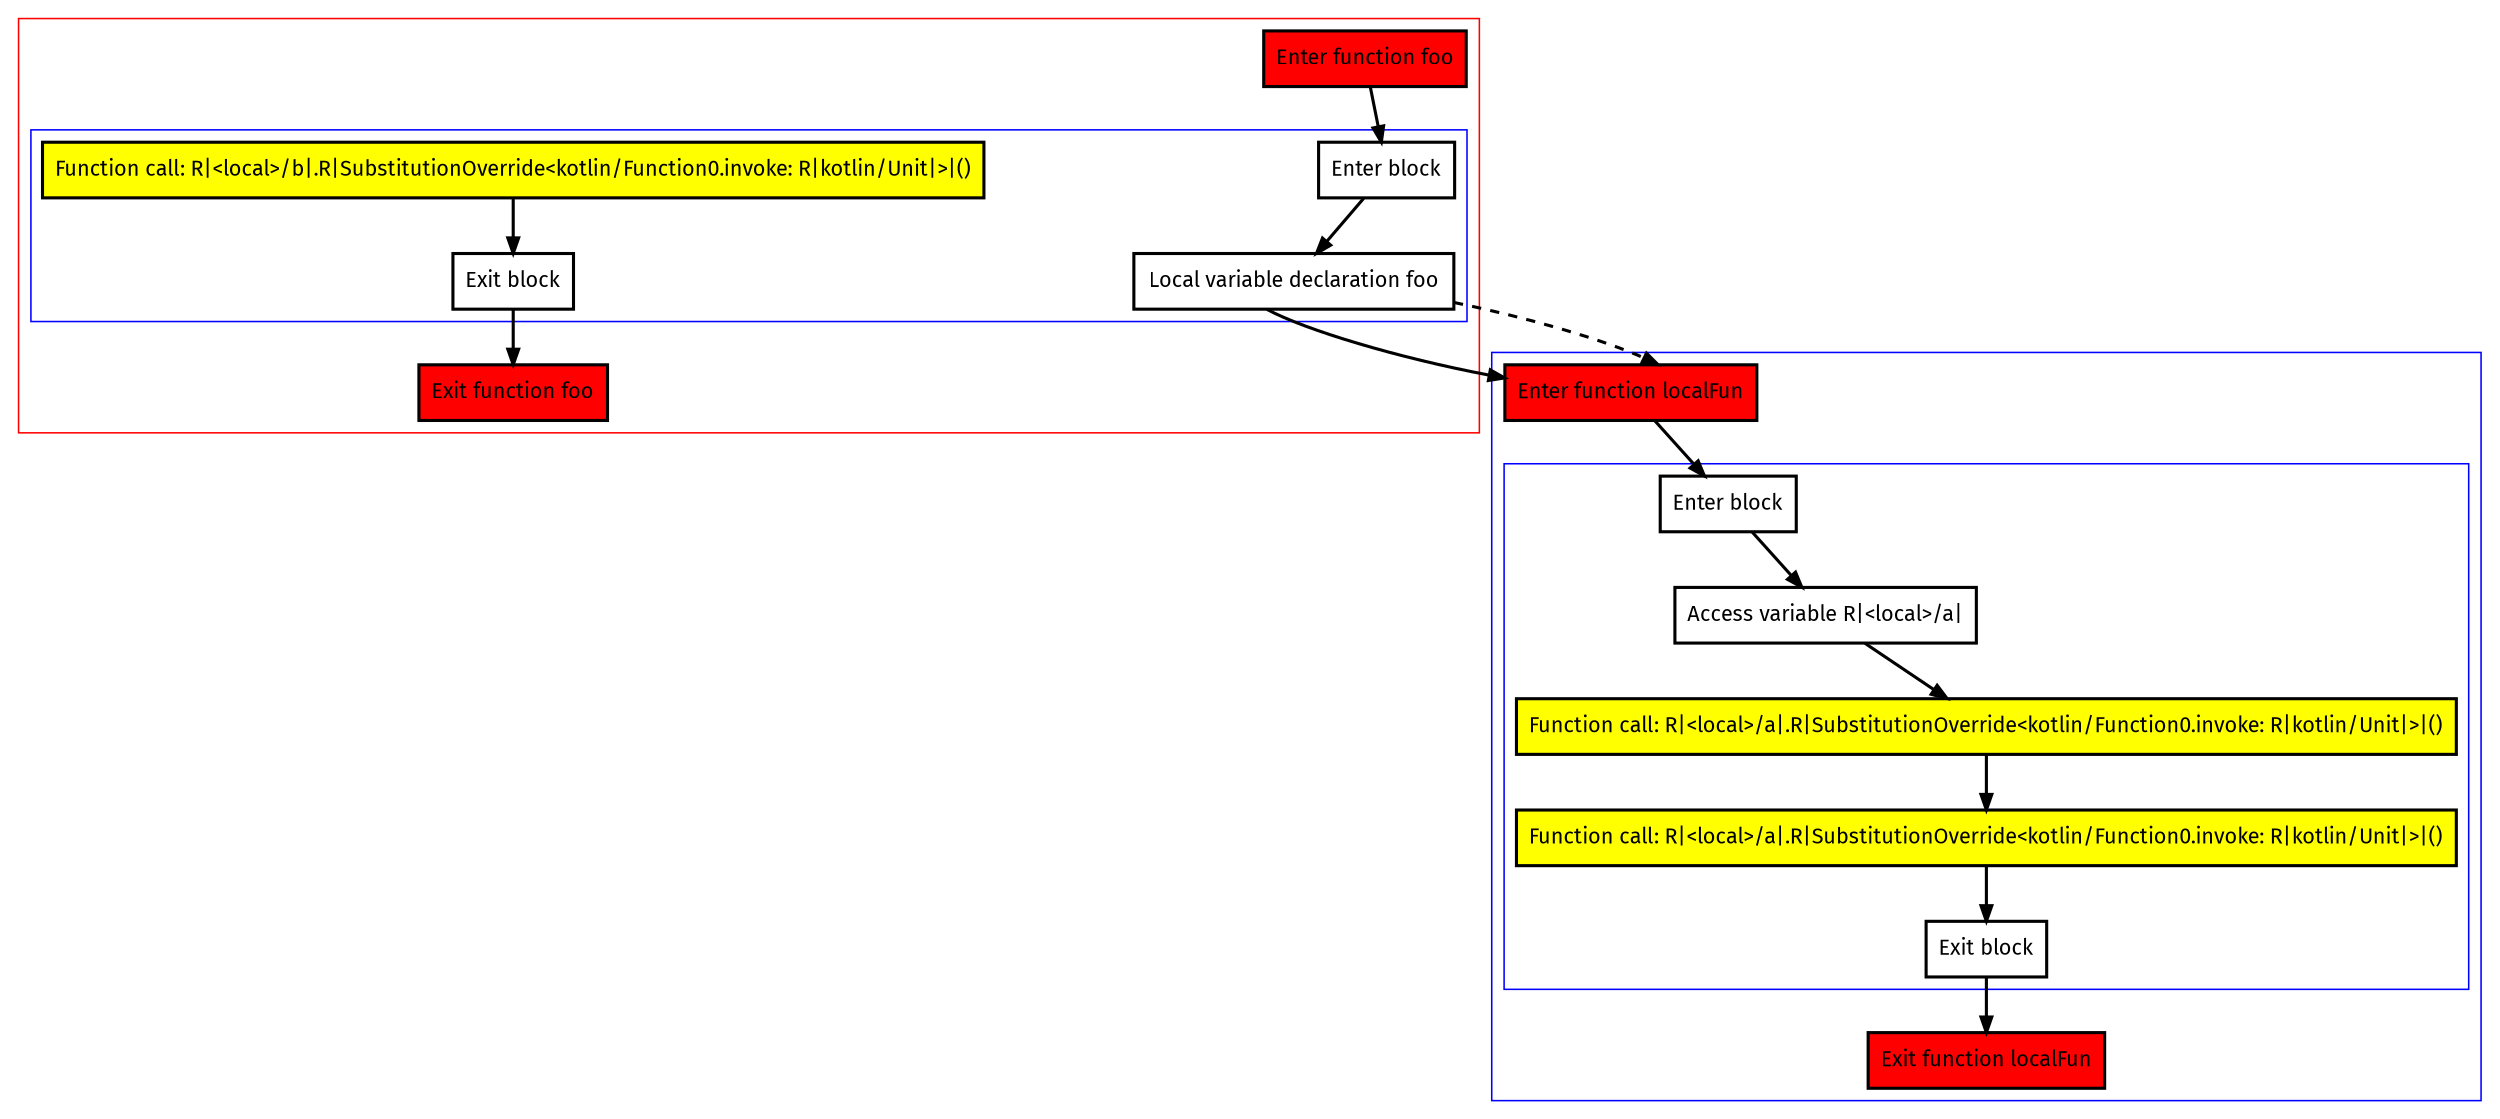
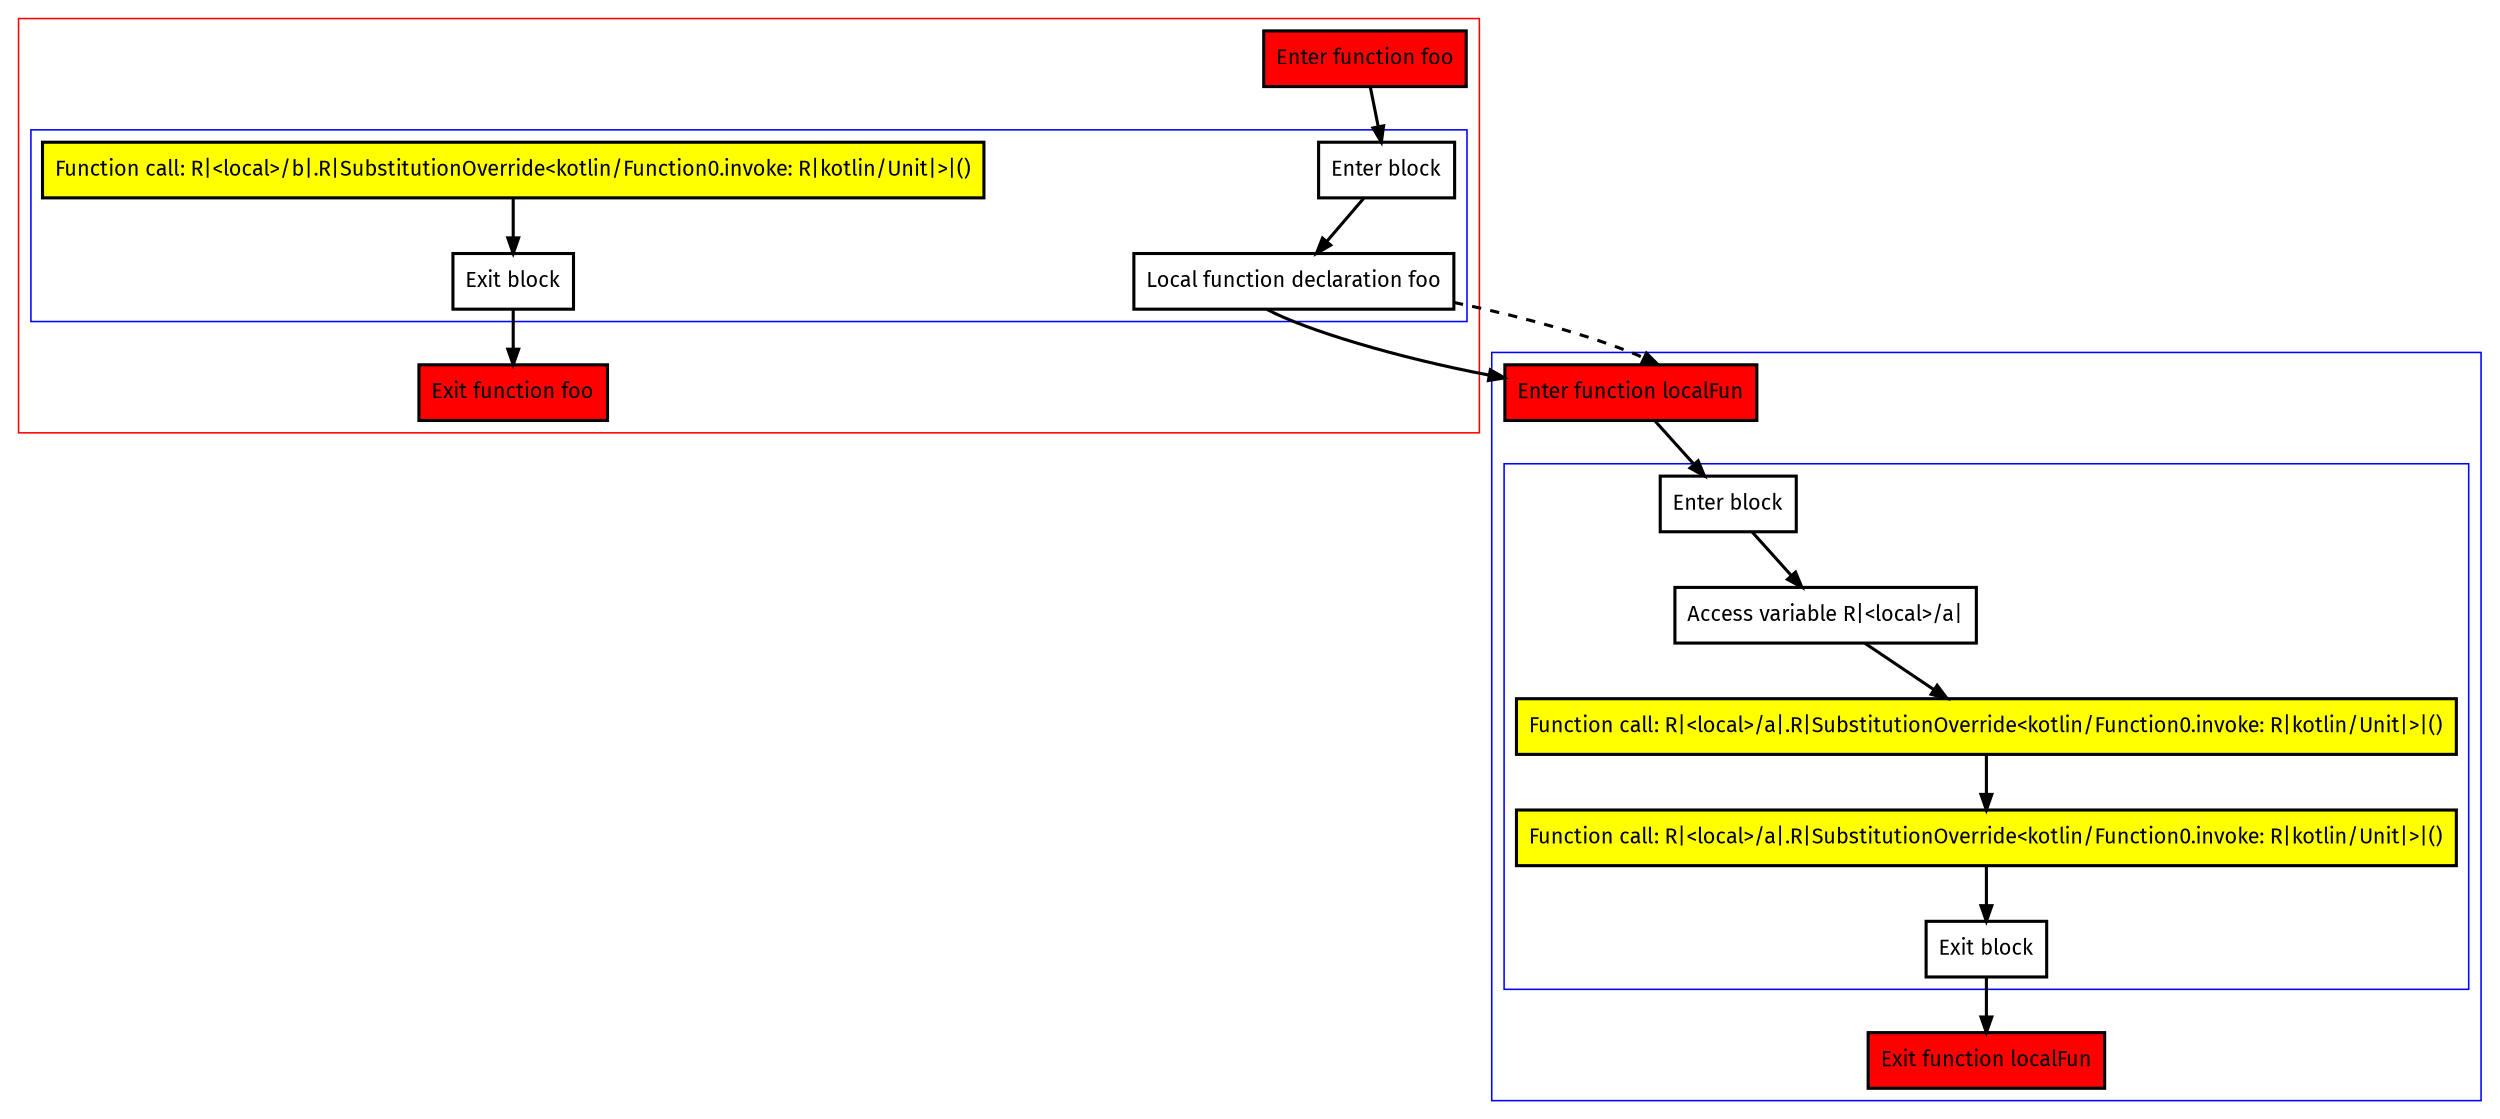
  digraph {
    fontname="Fira Sans"
    nodesep=3
    node [fontname="Fira Sans" penwidth=2 shape=box style=filled]
    edge [fontname="Fira Sans" penwidth=2]
    n1 [label="Enter block" style=""]
-   n2 [label="Local variable declaration foo" style=""]
+   n2 [label="Local function declaration foo" style=""]
    n3 [fillcolor=yellow label="Function call: R|<local>/b|.R|SubstitutionOverride<kotlin/Function0.invoke: R|kotlin/Unit|>|()"]
    n4 [label="Exit block" style=""]
    n5 [fillcolor=red label="Enter function foo"]
    n6 [fillcolor=red label="Exit function foo"]
    n7 [label="Enter block" style=""]
    n8 [label="Access variable R|<local>/a|" style=""]
    n9 [fillcolor=yellow label="Function call: R|<local>/a|.R|SubstitutionOverride<kotlin/Function0.invoke: R|kotlin/Unit|>|()"]
    n10 [fillcolor=yellow label="Function call: R|<local>/a|.R|SubstitutionOverride<kotlin/Function0.invoke: R|kotlin/Unit|>|()"]
    n11 [label="Exit block" style=""]
    n12 [fillcolor=red label="Enter function localFun"]
    n13 [fillcolor=red label="Exit function localFun"]
    subgraph cluster_1 {
      color=red
      n5
      n6
      subgraph cluster_2 {
        color=blue
        n1
        n2
        n3
        n4
      }
    }
    subgraph cluster_3 {
      color=blue
      n12
      n13
      subgraph cluster_4 {
        color=blue
        n7
        n8
        n9
        n10
        n11
      }
    }
    n1 -> n2
    n2 -> n12
    n2 -> n12 [style=dashed]
    n3 -> n4
    n4 -> n6
    n5 -> n1
    n7 -> n8
    n8 -> n9
    n9 -> n10
    n10 -> n11
    n11 -> n13
    n12 -> n7
  }
